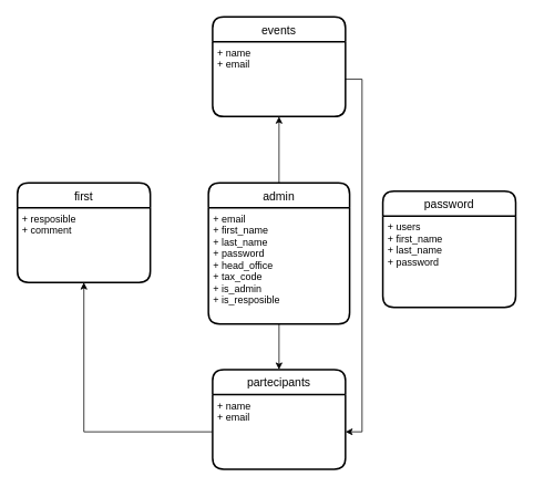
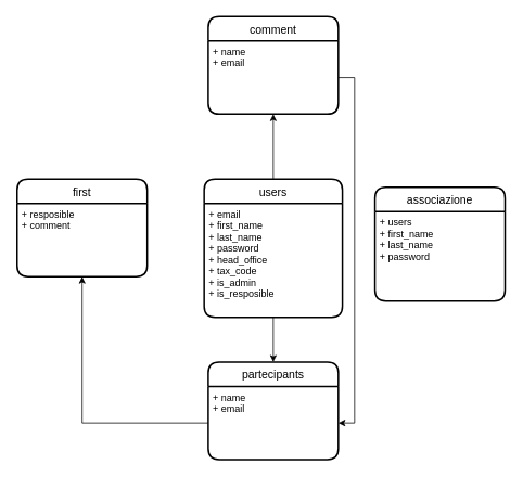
  <mxCell id="0" />
  <mxCell id="1" parent="0" />
  <mxCell id="2" value="first" style="swimlane;childLayout=stackLayout;horizontal=1;startSize=30;horizontalStack=0;rounded=1;fontSize=14;fontStyle=0;strokeWidth=2;resizeParent=0;resizeLast=1;shadow=0;dashed=0;align=center;" parent="1" vertex="1"><mxGeometry x="20" y="220" width="160" height="120" as="geometry" /></mxCell>
  <mxCell id="3" value="+ resposible&#10;+ comment" style="align=left;strokeColor=none;fillColor=none;spacingLeft=4;fontSize=12;verticalAlign=top;resizable=0;rotatable=0;part=1;" parent="2" vertex="1"><mxGeometry y="30" width="160" height="90" as="geometry" /></mxCell>
  <mxCell id="4" style="edgeStyle=orthogonalEdgeStyle;rounded=0;orthogonalLoop=1;jettySize=auto;html=1;exitX=0.5;exitY=0;exitDx=0;exitDy=0;entryX=0.5;entryY=1;entryDx=0;entryDy=0;" edge="1" parent="1" source="5" target="10"><mxGeometry relative="1" as="geometry" /></mxCell>
- <mxCell id="5" value="admin" style="swimlane;childLayout=stackLayout;horizontal=1;startSize=30;horizontalStack=0;rounded=1;fontSize=14;fontStyle=0;strokeWidth=2;resizeParent=0;resizeLast=1;shadow=0;dashed=0;align=center;" parent="1" vertex="1"><mxGeometry x="250" y="220" width="170" height="170" as="geometry" /></mxCell>
+ <mxCell id="5" value="users" style="swimlane;childLayout=stackLayout;horizontal=1;startSize=30;horizontalStack=0;rounded=1;fontSize=14;fontStyle=0;strokeWidth=2;resizeParent=0;resizeLast=1;shadow=0;dashed=0;align=center;" parent="1" vertex="1"><mxGeometry x="250" y="220" width="170" height="170" as="geometry" /></mxCell>
  <mxCell id="6" value="+ email&#10;+ first_name&#10;+ last_name&#10;+ password&#10;+ head_office&#10;+ tax_code&#10;+ is_admin&#10;+ is_resposible" style="align=left;strokeColor=none;fillColor=none;spacingLeft=4;fontSize=12;verticalAlign=top;resizable=0;rotatable=0;part=1;" parent="5" vertex="1"><mxGeometry y="30" width="170" height="140" as="geometry" /></mxCell>
  <mxCell id="7" value="partecipants" style="swimlane;childLayout=stackLayout;horizontal=1;startSize=30;horizontalStack=0;rounded=1;fontSize=14;fontStyle=0;strokeWidth=2;resizeParent=0;resizeLast=1;shadow=0;dashed=0;align=center;" vertex="1" parent="1"><mxGeometry x="255" y="445" width="160" height="120" as="geometry" /></mxCell>
  <mxCell id="8" value="+ name&#10;+ email" style="align=left;strokeColor=none;fillColor=none;spacingLeft=4;fontSize=12;verticalAlign=top;resizable=0;rotatable=0;part=1;" vertex="1" parent="7"><mxGeometry y="30" width="160" height="90" as="geometry" /></mxCell>
- <mxCell id="9" value="events" style="swimlane;childLayout=stackLayout;horizontal=1;startSize=30;horizontalStack=0;rounded=1;fontSize=14;fontStyle=0;strokeWidth=2;resizeParent=0;resizeLast=1;shadow=0;dashed=0;align=center;" vertex="1" parent="1"><mxGeometry x="255" y="20" width="160" height="120" as="geometry" /></mxCell>
+ <mxCell id="9" value="comment" style="swimlane;childLayout=stackLayout;horizontal=1;startSize=30;horizontalStack=0;rounded=1;fontSize=14;fontStyle=0;strokeWidth=2;resizeParent=0;resizeLast=1;shadow=0;dashed=0;align=center;" vertex="1" parent="1"><mxGeometry x="255" y="20" width="160" height="120" as="geometry" /></mxCell>
  <mxCell id="10" value="+ name&#10;+ email" style="align=left;strokeColor=none;fillColor=none;spacingLeft=4;fontSize=12;verticalAlign=top;resizable=0;rotatable=0;part=1;" vertex="1" parent="9"><mxGeometry y="30" width="160" height="90" as="geometry" /></mxCell>
  <mxCell id="11" style="edgeStyle=orthogonalEdgeStyle;rounded=0;orthogonalLoop=1;jettySize=auto;html=1;exitX=0.5;exitY=1;exitDx=0;exitDy=0;entryX=0.5;entryY=0;entryDx=0;entryDy=0;" edge="1" parent="1" source="6" target="7"><mxGeometry relative="1" as="geometry" /></mxCell>
  <mxCell id="12" style="edgeStyle=orthogonalEdgeStyle;rounded=0;orthogonalLoop=1;jettySize=auto;html=1;exitX=0;exitY=0.5;exitDx=0;exitDy=0;entryX=0.5;entryY=1;entryDx=0;entryDy=0;" edge="1" parent="1" source="8" target="3"><mxGeometry relative="1" as="geometry" /></mxCell>
  <mxCell id="13" style="edgeStyle=orthogonalEdgeStyle;rounded=0;orthogonalLoop=1;jettySize=auto;html=1;exitX=1;exitY=0.5;exitDx=0;exitDy=0;entryX=1;entryY=0.5;entryDx=0;entryDy=0;" edge="1" parent="1" source="10" target="8"><mxGeometry relative="1" as="geometry" /></mxCell>
- <mxCell id="14" value="password" style="swimlane;childLayout=stackLayout;horizontal=1;startSize=30;horizontalStack=0;rounded=1;fontSize=14;fontStyle=0;strokeWidth=2;resizeParent=0;resizeLast=1;shadow=0;dashed=0;align=center;" vertex="1" parent="1"><mxGeometry x="460" y="230" width="160" height="140" as="geometry" /></mxCell>
+ <mxCell id="14" value="associazione" style="swimlane;childLayout=stackLayout;horizontal=1;startSize=30;horizontalStack=0;rounded=1;fontSize=14;fontStyle=0;strokeWidth=2;resizeParent=0;resizeLast=1;shadow=0;dashed=0;align=center;" vertex="1" parent="1"><mxGeometry x="460" y="230" width="160" height="140" as="geometry" /></mxCell>
  <mxCell id="15" value="+ users&#10;+ first_name&#10;+ last_name&#10;+ password" style="align=left;strokeColor=none;fillColor=none;spacingLeft=4;fontSize=12;verticalAlign=top;resizable=0;rotatable=0;part=1;" vertex="1" parent="14"><mxGeometry y="30" width="160" height="110" as="geometry" /></mxCell>
